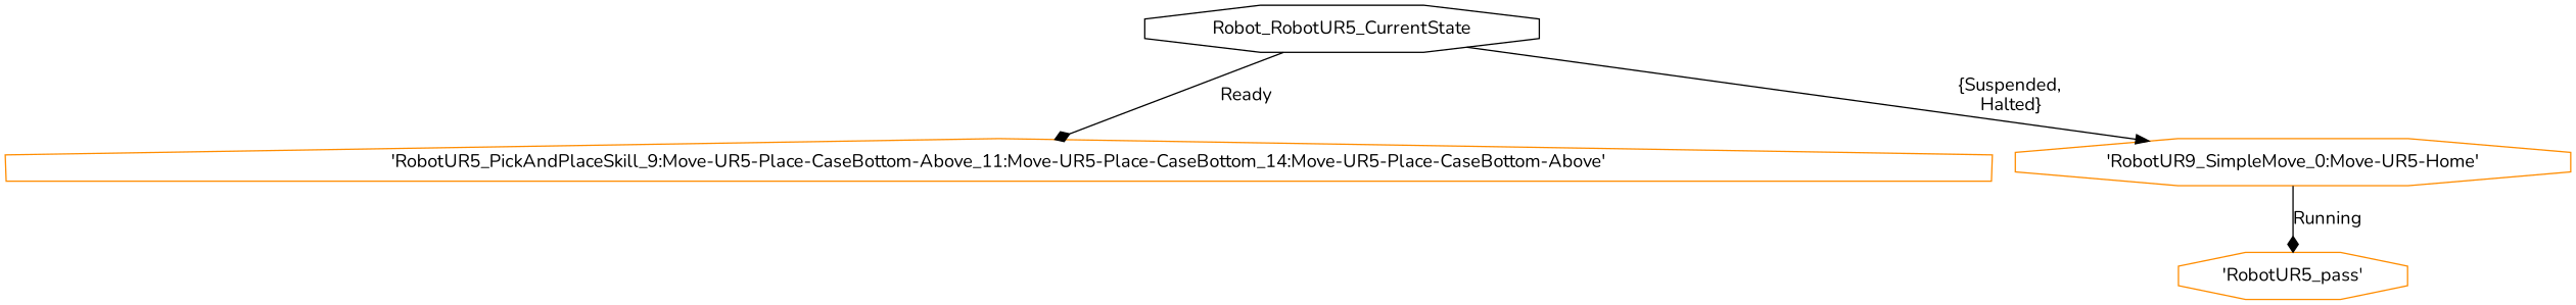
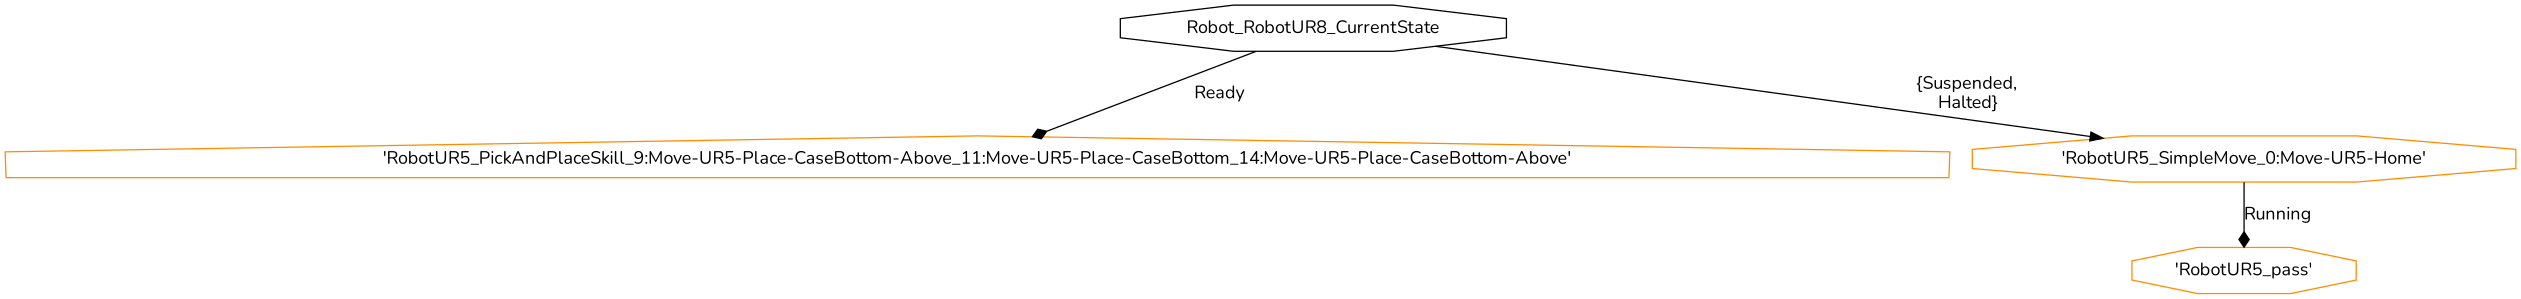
  strict digraph {
    fontname=Nunito
    node [color=darkorange fontname=Nunito shape=octagon]
    edge [arrowhead=diamond fontname=Nunito]
    n1 [label="'RobotUR5_PickAndPlaceSkill_9:Move-UR5-Place-CaseBottom-Above_11:Move-UR5-Place-CaseBottom_14:Move-UR5-Place-CaseBottom-Above'" shape=house]
    n2 [label="'RobotUR5_pass'"]
-   n3 [label="'RobotUR9_SimpleMove_0:Move-UR5-Home'"]
-   n4 [color=black label=Robot_RobotUR5_CurrentState]
+   n3 [label="'RobotUR5_SimpleMove_0:Move-UR5-Home'"]
+   n4 [color=black label=Robot_RobotUR8_CurrentState]
    n3 -> n2 [label=Running]
    n4 -> n1 [label=Ready]
    n4 -> n3 [arrowhead=normal label="{Suspended,\n Halted}"]
  }
